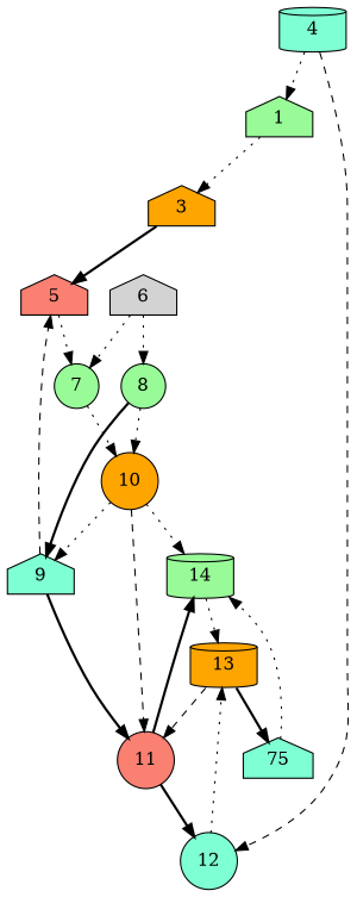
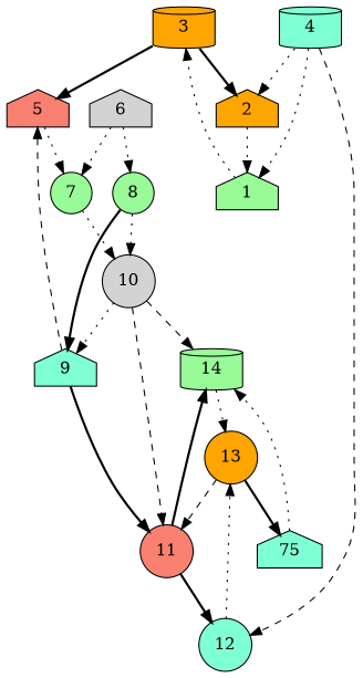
  digraph {
    node [fillcolor=palegreen shape=house style=filled]
    edge [style=dotted]
-   3 [fillcolor=orange]
+   3 [fillcolor=orange shape=cylinder]
    1
    5 [fillcolor=salmon]
+   2 [fillcolor=orange]
    7 [shape=circle]
    6 [fillcolor=lightgrey]
    8 [shape=circle]
-   10 [fillcolor=orange shape=circle]
+   10 [fillcolor=lightgrey shape=circle]
    14 [shape=cylinder]
    11 [fillcolor=salmon shape=circle]
    9 [fillcolor=aquamarine]
-   13 [fillcolor=orange shape=cylinder]
+   13 [fillcolor=orange shape=circle]
    12 [fillcolor=aquamarine shape=circle]
    n14 [fillcolor=aquamarine label=75]
    4 [fillcolor=aquamarine shape=cylinder]
    3 -> 5 [style=bold]
+   3 -> 2 [style=bold]
    1 -> 3
    5 -> 7
+   2 -> 1
    7 -> 10
    6 -> 7
    6 -> 8
    8 -> 10
    8 -> 9 [style=bold]
-   10 -> 14
+   10 -> 14 [style=dashed]
    10 -> 11 [style=dashed]
    10 -> 9
    14 -> 13
    11 -> 14 [style=bold]
    11 -> 12 [style=bold]
    9 -> 5 [style=dashed]
    9 -> 11 [style=bold]
    13 -> 11 [style=dashed]
    13 -> n14 [style=bold]
    12 -> 13
    n14 -> 14
    4 -> 1
+   4 -> 2
    4 -> 12 [style=dashed]
  }
